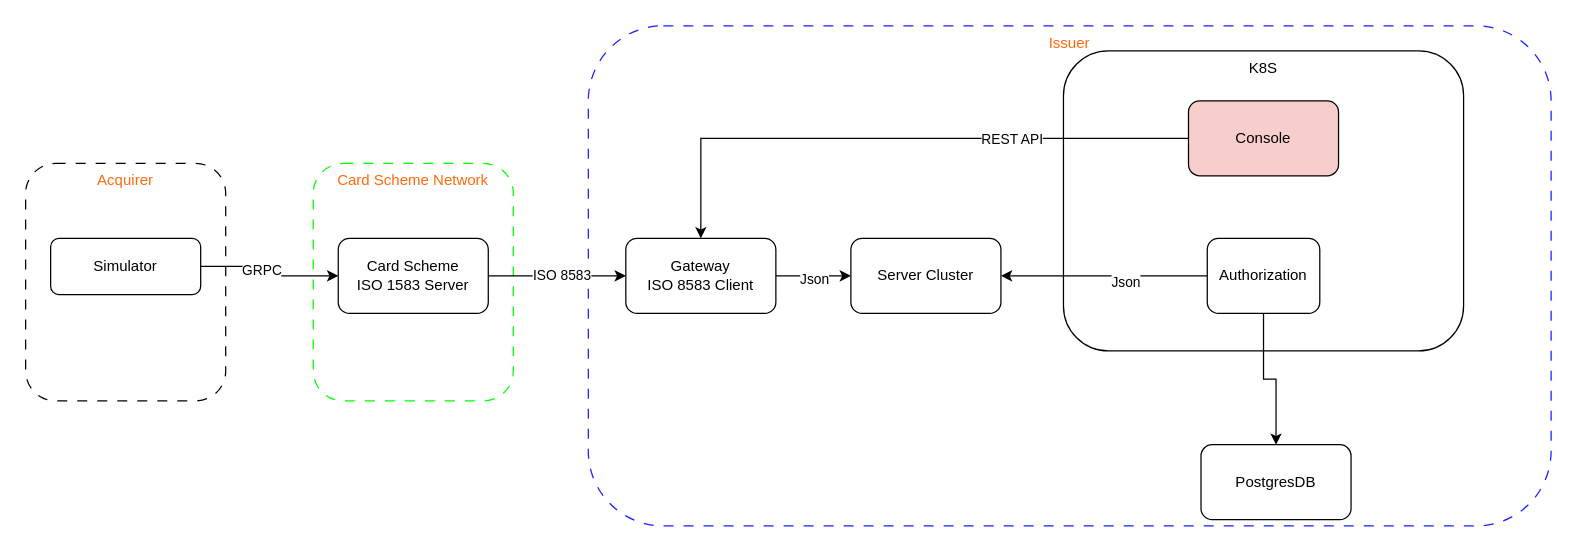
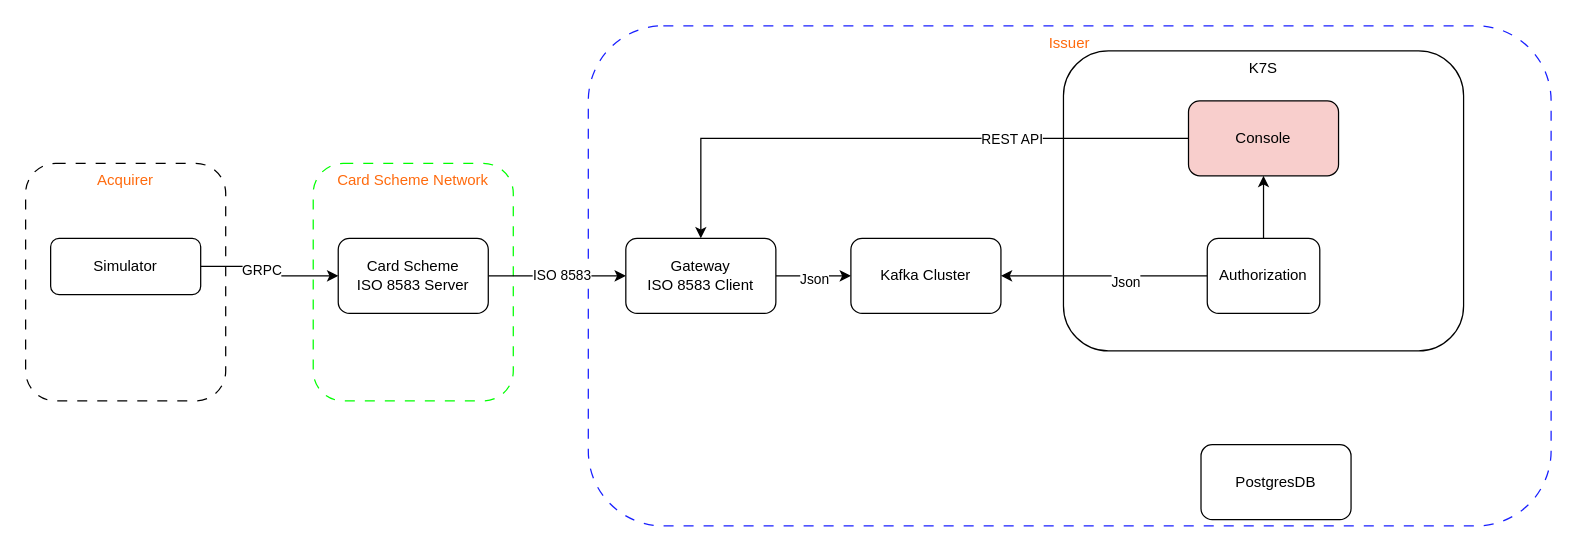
  <mxCell id="0" />
  <mxCell id="1" parent="0" />
  <mxCell id="2" value="Acquirer" style="rounded=1;whiteSpace=wrap;html=1;verticalAlign=top;fontColor=#FF6A0D;dashed=1;dashPattern=8 8;" vertex="1" parent="1"><mxGeometry x="20" y="130" width="160" height="190" as="geometry" /></mxCell>
  <mxCell id="3" value="Card Scheme Network" style="rounded=1;whiteSpace=wrap;html=1;verticalAlign=top;fontColor=#FF6A0D;dashed=1;dashPattern=8 8;strokeColor=#00FF00;" vertex="1" parent="1"><mxGeometry x="250" y="130" width="160" height="190" as="geometry" /></mxCell>
  <mxCell id="4" value="Issuer" style="rounded=1;whiteSpace=wrap;html=1;verticalAlign=top;fontColor=#FF6A0D;dashed=1;dashPattern=8 8;strokeColor=#181FFF;" vertex="1" parent="1"><mxGeometry x="470" y="20" width="770" height="400" as="geometry" /></mxCell>
  <mxCell id="5" style="edgeStyle=orthogonalEdgeStyle;rounded=0;orthogonalLoop=1;jettySize=auto;html=1;" edge="1" parent="1" source="7" target="10"><mxGeometry relative="1" as="geometry" /></mxCell>
  <mxCell id="6" value="GRPC" style="edgeLabel;html=1;align=center;verticalAlign=middle;resizable=0;points=[];" vertex="1" connectable="0" parent="5"><mxGeometry x="-0.182" y="-3" relative="1" as="geometry"><mxPoint as="offset" /></mxGeometry></mxCell>
  <mxCell id="7" value="Simulator" style="rounded=1;whiteSpace=wrap;html=1;" vertex="1" parent="1"><mxGeometry x="40" y="190" width="120" height="45" as="geometry" /></mxCell>
  <mxCell id="8" style="edgeStyle=orthogonalEdgeStyle;rounded=0;orthogonalLoop=1;jettySize=auto;html=1;entryX=0;entryY=0.5;entryDx=0;entryDy=0;" edge="1" parent="1" source="10" target="13"><mxGeometry relative="1" as="geometry" /></mxCell>
  <mxCell id="9" value="ISO 8583" style="edgeLabel;html=1;align=center;verticalAlign=middle;resizable=0;points=[];" vertex="1" connectable="0" parent="8"><mxGeometry x="0.054" y="1" relative="1" as="geometry"><mxPoint as="offset" /></mxGeometry></mxCell>
- <mxCell id="10" value="&lt;div&gt;Card Scheme&lt;/div&gt;ISO 1583 Server" style="rounded=1;whiteSpace=wrap;html=1;" vertex="1" parent="1"><mxGeometry x="270" y="190" width="120" height="60" as="geometry" /></mxCell>
+ <mxCell id="10" value="&lt;div&gt;Card Scheme&lt;/div&gt;ISO 8583 Server" style="rounded=1;whiteSpace=wrap;html=1;" vertex="1" parent="1"><mxGeometry x="270" y="190" width="120" height="60" as="geometry" /></mxCell>
  <mxCell id="11" style="edgeStyle=orthogonalEdgeStyle;rounded=0;orthogonalLoop=1;jettySize=auto;html=1;entryX=0;entryY=0.5;entryDx=0;entryDy=0;" edge="1" parent="1" source="13" target="15"><mxGeometry relative="1" as="geometry" /></mxCell>
  <mxCell id="12" value="Json" style="edgeLabel;html=1;align=center;verticalAlign=middle;resizable=0;points=[];" vertex="1" connectable="0" parent="11"><mxGeometry y="-2" relative="1" as="geometry"><mxPoint as="offset" /></mxGeometry></mxCell>
  <mxCell id="13" value="Gateway&lt;div&gt;ISO 8583 Client&lt;/div&gt;" style="rounded=1;whiteSpace=wrap;html=1;" vertex="1" parent="1"><mxGeometry x="500" y="190" width="120" height="60" as="geometry" /></mxCell>
- <mxCell id="14" value="K8S" style="rounded=1;whiteSpace=wrap;html=1;verticalAlign=top;" vertex="1" parent="1"><mxGeometry x="850" y="40" width="320" height="240" as="geometry" /></mxCell>
- <mxCell id="15" value="Server Cluster" style="rounded=1;whiteSpace=wrap;html=1;" vertex="1" parent="1"><mxGeometry x="680" y="190" width="120" height="60" as="geometry" /></mxCell>
- <mxCell id="16" style="edgeStyle=orthogonalEdgeStyle;rounded=0;orthogonalLoop=1;jettySize=auto;html=1;" edge="1" parent="1" source="19" target="20"><mxGeometry relative="1" as="geometry" /></mxCell>
+ <mxCell id="14" value="K7S" style="rounded=1;whiteSpace=wrap;html=1;verticalAlign=top;" vertex="1" parent="1"><mxGeometry x="850" y="40" width="320" height="240" as="geometry" /></mxCell>
+ <mxCell id="15" value="Kafka Cluster" style="rounded=1;whiteSpace=wrap;html=1;" vertex="1" parent="1"><mxGeometry x="680" y="190" width="120" height="60" as="geometry" /></mxCell>
+ <mxCell id="16" style="edgeStyle=orthogonalEdgeStyle;rounded=0;orthogonalLoop=1;jettySize=auto;html=1;" edge="1" parent="1" source="19" target="23"><mxGeometry relative="1" as="geometry" /></mxCell>
  <mxCell id="17" style="edgeStyle=orthogonalEdgeStyle;rounded=0;orthogonalLoop=1;jettySize=auto;html=1;" edge="1" parent="1" source="19" target="15"><mxGeometry relative="1" as="geometry" /></mxCell>
  <mxCell id="18" value="Json" style="edgeLabel;html=1;align=center;verticalAlign=middle;resizable=0;points=[];" vertex="1" connectable="0" parent="17"><mxGeometry x="-0.2" y="4" relative="1" as="geometry"><mxPoint as="offset" /></mxGeometry></mxCell>
  <mxCell id="19" value="Authorization" style="rounded=1;whiteSpace=wrap;html=1;" vertex="1" parent="1"><mxGeometry x="965" y="190" width="90" height="60" as="geometry" /></mxCell>
  <mxCell id="20" value="PostgresDB" style="rounded=1;whiteSpace=wrap;html=1;" vertex="1" parent="1"><mxGeometry x="960" y="355" width="120" height="60" as="geometry" /></mxCell>
  <mxCell id="21" style="edgeStyle=orthogonalEdgeStyle;rounded=0;orthogonalLoop=1;jettySize=auto;html=1;entryX=0.5;entryY=0;entryDx=0;entryDy=0;" edge="1" parent="1" source="23" target="13"><mxGeometry relative="1" as="geometry" /></mxCell>
  <mxCell id="22" value="REST API" style="edgeLabel;html=1;align=center;verticalAlign=middle;resizable=0;points=[];" vertex="1" connectable="0" parent="21"><mxGeometry x="-0.396" relative="1" as="geometry"><mxPoint as="offset" /></mxGeometry></mxCell>
  <mxCell id="23" value="Console" style="rounded=1;whiteSpace=wrap;html=1;fillColor=#f8cecc;" vertex="1" parent="1"><mxGeometry x="950" y="80" width="120" height="60" as="geometry" /></mxCell>
